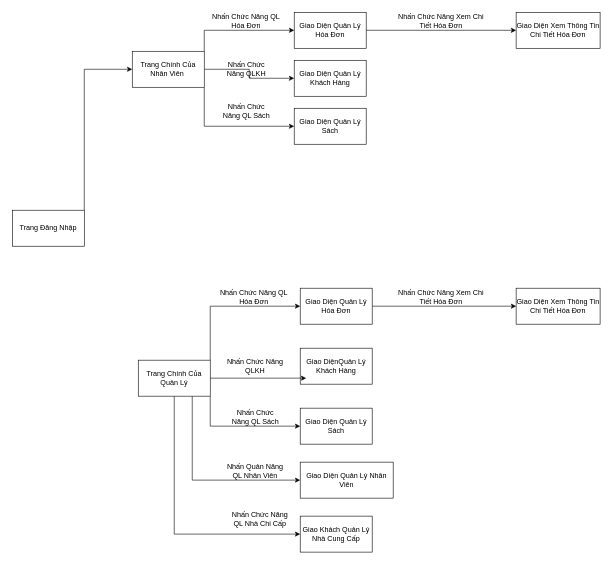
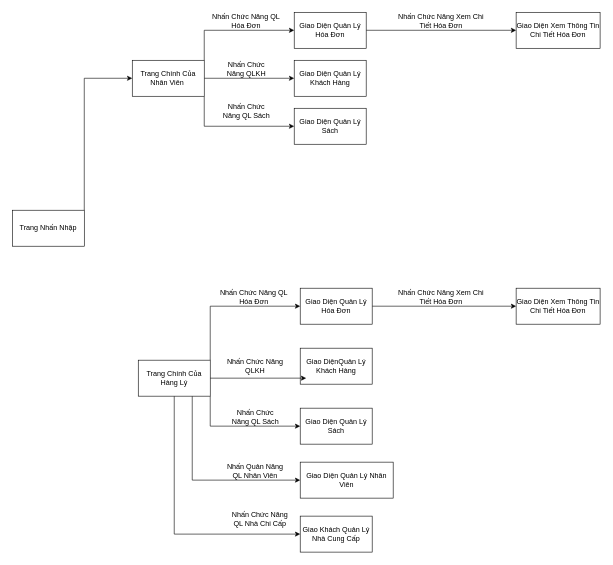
  <mxCell id="0" />
  <mxCell id="1" parent="0" />
  <mxCell id="2" style="edgeStyle=orthogonalEdgeStyle;rounded=0;orthogonalLoop=1;jettySize=auto;html=1;exitX=1;exitY=0;exitDx=0;exitDy=0;entryX=0;entryY=0.5;entryDx=0;entryDy=0;" edge="1" parent="1" source="3" target="7"><mxGeometry relative="1" as="geometry" /></mxCell>
- <mxCell id="3" value="Trang Đăng Nhập" style="rounded=0;whiteSpace=wrap;html=1;" vertex="1" parent="1"><mxGeometry x="20" y="350" width="120" height="60" as="geometry" /></mxCell>
+ <mxCell id="3" value="Trang Nhấn Nhập" style="rounded=0;whiteSpace=wrap;html=1;" vertex="1" parent="1"><mxGeometry x="20" y="350" width="120" height="60" as="geometry" /></mxCell>
  <mxCell id="4" style="edgeStyle=orthogonalEdgeStyle;rounded=0;orthogonalLoop=1;jettySize=auto;html=1;exitX=1;exitY=0;exitDx=0;exitDy=0;entryX=0;entryY=0.5;entryDx=0;entryDy=0;" edge="1" parent="1" source="7" target="14"><mxGeometry relative="1" as="geometry" /></mxCell>
  <mxCell id="5" style="edgeStyle=orthogonalEdgeStyle;rounded=0;orthogonalLoop=1;jettySize=auto;html=1;exitX=1;exitY=0.5;exitDx=0;exitDy=0;" edge="1" parent="1" source="7" target="15"><mxGeometry relative="1" as="geometry" /></mxCell>
  <mxCell id="6" style="edgeStyle=orthogonalEdgeStyle;rounded=0;orthogonalLoop=1;jettySize=auto;html=1;exitX=1;exitY=1;exitDx=0;exitDy=0;entryX=0;entryY=0.5;entryDx=0;entryDy=0;" edge="1" parent="1" source="7" target="16"><mxGeometry relative="1" as="geometry" /></mxCell>
- <mxCell id="7" value="Trang Chính Của Nhân Viên&amp;nbsp;" style="rounded=0;whiteSpace=wrap;html=1;" vertex="1" parent="1"><mxGeometry x="220" y="85" width="120" height="60" as="geometry" /></mxCell>
+ <mxCell id="7" value="Trang Chính Của Nhân Viên&amp;nbsp;" style="rounded=0;whiteSpace=wrap;html=1;" vertex="1" parent="1"><mxGeometry x="220" y="100" width="120" height="60" as="geometry" /></mxCell>
  <mxCell id="8" style="edgeStyle=orthogonalEdgeStyle;rounded=0;orthogonalLoop=1;jettySize=auto;html=1;exitX=1;exitY=0;exitDx=0;exitDy=0;entryX=0;entryY=0.5;entryDx=0;entryDy=0;" edge="1" parent="1" source="12" target="18"><mxGeometry relative="1" as="geometry" /></mxCell>
  <mxCell id="9" style="edgeStyle=orthogonalEdgeStyle;rounded=0;orthogonalLoop=1;jettySize=auto;html=1;exitX=1;exitY=1;exitDx=0;exitDy=0;entryX=0;entryY=0.5;entryDx=0;entryDy=0;" edge="1" parent="1" source="12" target="20"><mxGeometry relative="1" as="geometry" /></mxCell>
  <mxCell id="10" style="edgeStyle=orthogonalEdgeStyle;rounded=0;orthogonalLoop=1;jettySize=auto;html=1;exitX=0.75;exitY=1;exitDx=0;exitDy=0;entryX=0;entryY=0.5;entryDx=0;entryDy=0;" edge="1" parent="1" source="12" target="21"><mxGeometry relative="1" as="geometry" /></mxCell>
  <mxCell id="11" style="edgeStyle=orthogonalEdgeStyle;rounded=0;orthogonalLoop=1;jettySize=auto;html=1;exitX=0.5;exitY=1;exitDx=0;exitDy=0;entryX=0;entryY=0.5;entryDx=0;entryDy=0;" edge="1" parent="1" source="12" target="22"><mxGeometry relative="1" as="geometry" /></mxCell>
- <mxCell id="12" value="Trang Chính Của Quản Lý&lt;br&gt;" style="rounded=0;whiteSpace=wrap;html=1;" vertex="1" parent="1"><mxGeometry x="230" y="600" width="120" height="60" as="geometry" /></mxCell>
+ <mxCell id="12" value="Trang Chính Của Hàng Lý&lt;br&gt;" style="rounded=0;whiteSpace=wrap;html=1;" vertex="1" parent="1"><mxGeometry x="230" y="600" width="120" height="60" as="geometry" /></mxCell>
  <mxCell id="13" style="edgeStyle=orthogonalEdgeStyle;rounded=0;orthogonalLoop=1;jettySize=auto;html=1;exitX=1;exitY=0.5;exitDx=0;exitDy=0;entryX=0;entryY=0.5;entryDx=0;entryDy=0;" edge="1" parent="1" source="14" target="32"><mxGeometry relative="1" as="geometry" /></mxCell>
  <mxCell id="14" value="Giao Diện Quản Lý Hóa Đơn" style="rounded=0;whiteSpace=wrap;html=1;" vertex="1" parent="1"><mxGeometry x="490" y="20" width="120" height="60" as="geometry" /></mxCell>
  <mxCell id="15" value="Giao Diện Quản Lý Khách Hàng" style="rounded=0;whiteSpace=wrap;html=1;" vertex="1" parent="1"><mxGeometry x="490" y="100" width="120" height="60" as="geometry" /></mxCell>
  <mxCell id="16" value="Giao Diện Quản Lý Sách" style="rounded=0;whiteSpace=wrap;html=1;" vertex="1" parent="1"><mxGeometry x="490" y="180" width="120" height="60" as="geometry" /></mxCell>
  <mxCell id="17" style="edgeStyle=orthogonalEdgeStyle;rounded=0;orthogonalLoop=1;jettySize=auto;html=1;exitX=1;exitY=0.5;exitDx=0;exitDy=0;entryX=0;entryY=0.5;entryDx=0;entryDy=0;" edge="1" parent="1" source="18" target="34"><mxGeometry relative="1" as="geometry" /></mxCell>
  <mxCell id="18" value="Giao Diện Quản Lý Hóa Đơn" style="rounded=0;whiteSpace=wrap;html=1;" vertex="1" parent="1"><mxGeometry x="500" y="480" width="120" height="60" as="geometry" /></mxCell>
  <mxCell id="19" value="Giao DiệnQuản Lý Khách Hàng" style="rounded=0;whiteSpace=wrap;html=1;" vertex="1" parent="1"><mxGeometry x="500" y="580" width="120" height="60" as="geometry" /></mxCell>
  <mxCell id="20" value="Giao Diện Quản Lý Sách" style="rounded=0;whiteSpace=wrap;html=1;" vertex="1" parent="1"><mxGeometry x="500" y="680" width="120" height="60" as="geometry" /></mxCell>
  <mxCell id="21" value="Giao Diện Quản Lý Nhân Viên" style="rounded=0;whiteSpace=wrap;html=1;" vertex="1" parent="1"><mxGeometry x="500" y="770" width="155" height="60" as="geometry" /></mxCell>
  <mxCell id="22" value="Giao Khách Quản Lý Nhà Cung Cấp" style="rounded=0;whiteSpace=wrap;html=1;" vertex="1" parent="1"><mxGeometry x="500" y="860" width="120" height="60" as="geometry" /></mxCell>
  <mxCell id="23" style="edgeStyle=orthogonalEdgeStyle;rounded=0;orthogonalLoop=1;jettySize=auto;html=1;exitX=1;exitY=0.5;exitDx=0;exitDy=0;entryX=0.083;entryY=0.833;entryDx=0;entryDy=0;entryPerimeter=0;" edge="1" parent="1" source="12" target="19"><mxGeometry relative="1" as="geometry" /></mxCell>
  <mxCell id="24" value="Nhấn Chức Năng QLKH" style="text;html=1;strokeColor=none;fillColor=none;align=center;verticalAlign=middle;whiteSpace=wrap;rounded=0;" vertex="1" parent="1"><mxGeometry x="362.5" y="100" width="95" height="30" as="geometry" /></mxCell>
  <mxCell id="25" value="Nhấn Chức Năng QL Hóa Đơn" style="text;html=1;strokeColor=none;fillColor=none;align=center;verticalAlign=middle;whiteSpace=wrap;rounded=0;" vertex="1" parent="1"><mxGeometry x="350" y="20" width="120" height="30" as="geometry" /></mxCell>
  <mxCell id="26" value="Nhấn Chức Năng QL Sách" style="text;html=1;strokeColor=none;fillColor=none;align=center;verticalAlign=middle;whiteSpace=wrap;rounded=0;" vertex="1" parent="1"><mxGeometry x="362.5" y="170" width="95" height="30" as="geometry" /></mxCell>
  <mxCell id="27" value="Nhấn Chức Năng QL Hóa Đơn" style="text;html=1;strokeColor=none;fillColor=none;align=center;verticalAlign=middle;whiteSpace=wrap;rounded=0;" vertex="1" parent="1"><mxGeometry x="362.5" y="480" width="120" height="30" as="geometry" /></mxCell>
  <mxCell id="28" value="Nhấn Chức Năng QLKH" style="text;html=1;strokeColor=none;fillColor=none;align=center;verticalAlign=middle;whiteSpace=wrap;rounded=0;" vertex="1" parent="1"><mxGeometry x="370" y="595" width="110" height="30" as="geometry" /></mxCell>
  <mxCell id="29" value="Nhấn Chức Năng QL Sách" style="text;html=1;strokeColor=none;fillColor=none;align=center;verticalAlign=middle;whiteSpace=wrap;rounded=0;" vertex="1" parent="1"><mxGeometry x="377.5" y="680" width="95" height="30" as="geometry" /></mxCell>
  <mxCell id="30" value="Nhấn Quản Năng QL Nhân Viên" style="text;html=1;strokeColor=none;fillColor=none;align=center;verticalAlign=middle;whiteSpace=wrap;rounded=0;" vertex="1" parent="1"><mxGeometry x="370" y="770" width="110" height="30" as="geometry" /></mxCell>
  <mxCell id="31" value="Nhấn Chức Năng QL Nhà Chi Cấp" style="text;html=1;strokeColor=none;fillColor=none;align=center;verticalAlign=middle;whiteSpace=wrap;rounded=0;" vertex="1" parent="1"><mxGeometry x="377.5" y="850" width="110" height="30" as="geometry" /></mxCell>
  <mxCell id="32" value="Giao Diện Xem Thông Tin Chi Tiết Hóa Đơn" style="rounded=0;whiteSpace=wrap;html=1;" vertex="1" parent="1"><mxGeometry x="860" y="20" width="140" height="60" as="geometry" /></mxCell>
  <mxCell id="33" value="Nhấn Chức Năng Xem Chi Tiết Hóa Đơn" style="text;html=1;strokeColor=none;fillColor=none;align=center;verticalAlign=middle;whiteSpace=wrap;rounded=0;" vertex="1" parent="1"><mxGeometry x="660" y="20" width="150" height="30" as="geometry" /></mxCell>
  <mxCell id="34" value="Giao Diện Xem Thông Tin Chi Tiết Hóa Đơn" style="rounded=0;whiteSpace=wrap;html=1;" vertex="1" parent="1"><mxGeometry x="860" y="480" width="140" height="60" as="geometry" /></mxCell>
  <mxCell id="35" value="Nhấn Chức Năng Xem Chi Tiết Hóa Đơn" style="text;html=1;strokeColor=none;fillColor=none;align=center;verticalAlign=middle;whiteSpace=wrap;rounded=0;" vertex="1" parent="1"><mxGeometry x="660" y="480" width="150" height="30" as="geometry" /></mxCell>
